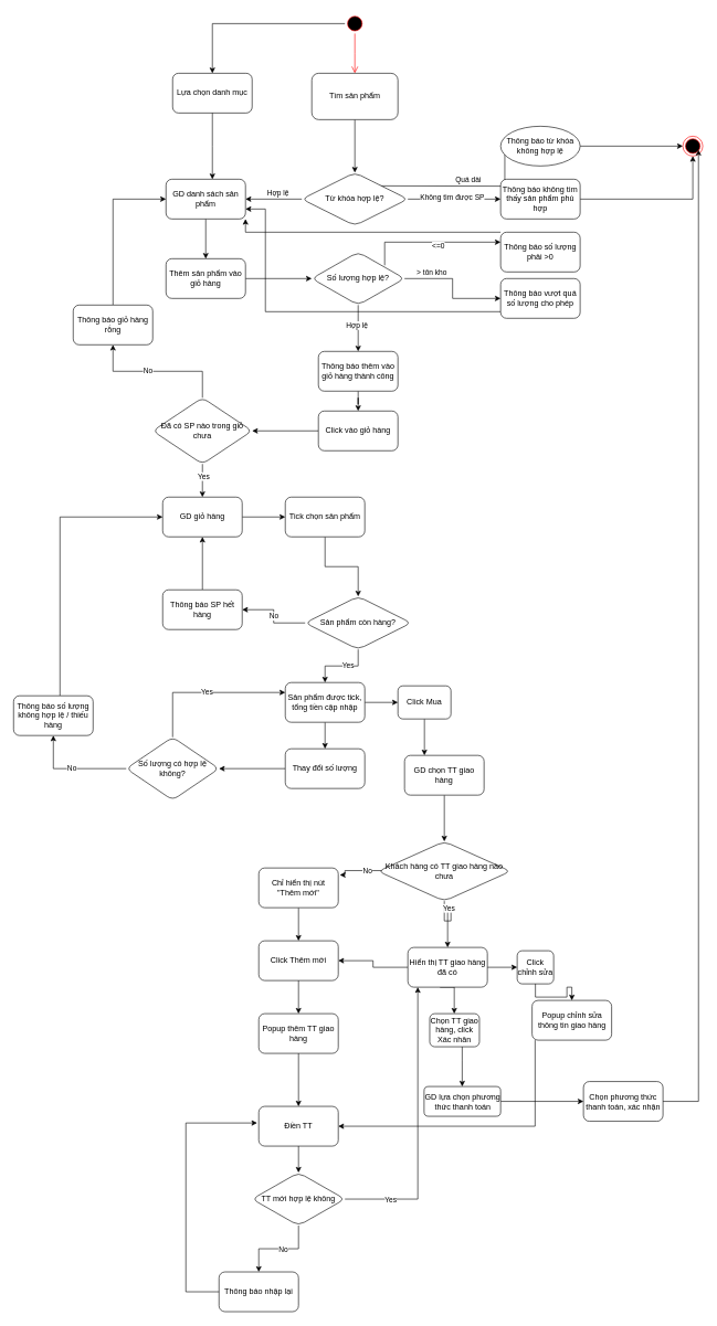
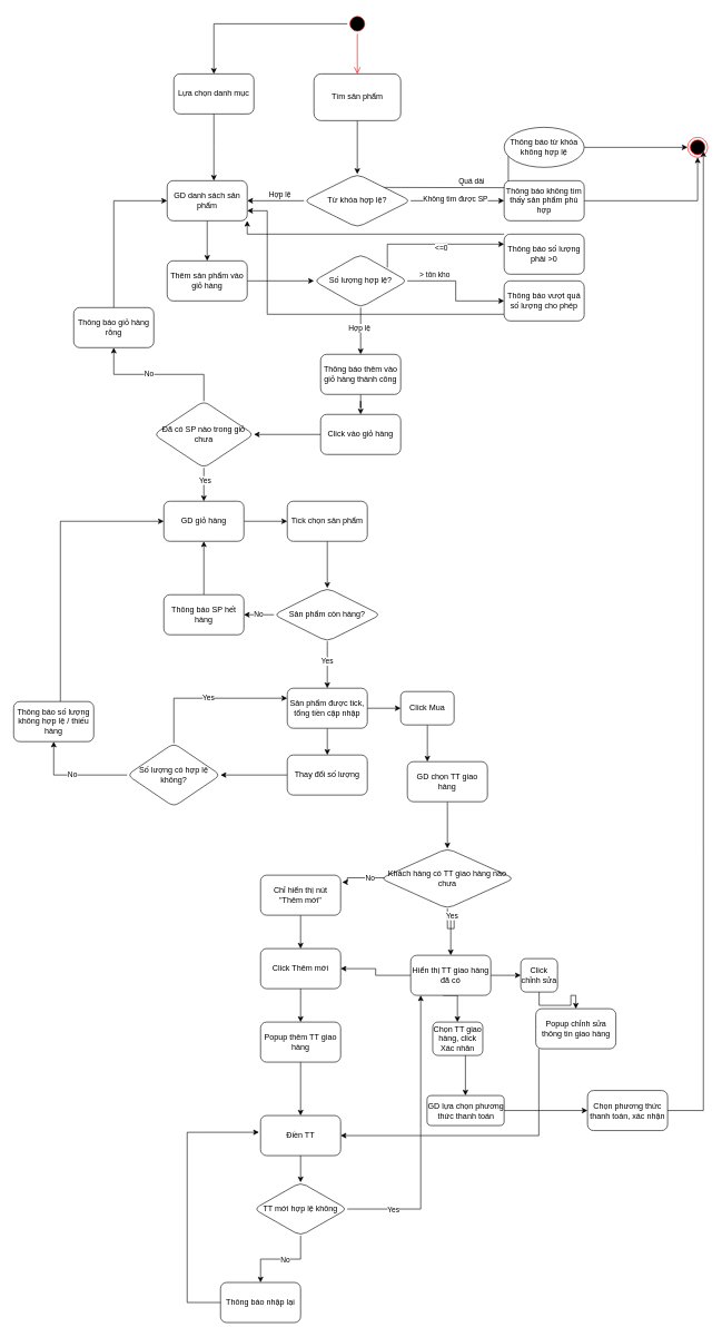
  <mxCell id="0" />
  <mxCell id="1" parent="0" />
  <mxCell id="2" style="edgeStyle=orthogonalEdgeStyle;rounded=0;orthogonalLoop=1;jettySize=auto;html=1;" edge="1" parent="1" source="3" target="21"><mxGeometry relative="1" as="geometry" /></mxCell>
  <mxCell id="3" value="" style="ellipse;html=1;shape=startState;fillColor=#000000;strokeColor=#ff0000;" vertex="1" parent="1"><mxGeometry x="520" y="20" width="30" height="30" as="geometry" /></mxCell>
  <mxCell id="4" value="" style="edgeStyle=orthogonalEdgeStyle;html=1;verticalAlign=bottom;endArrow=open;endSize=8;strokeColor=#ff0000;rounded=0;" edge="1" source="3" parent="1"><mxGeometry relative="1" as="geometry"><mxPoint x="535" y="110" as="targetPoint" /></mxGeometry></mxCell>
  <mxCell id="5" value="" style="edgeStyle=orthogonalEdgeStyle;rounded=0;orthogonalLoop=1;jettySize=auto;html=1;" edge="1" parent="1" source="6" target="13"><mxGeometry relative="1" as="geometry" /></mxCell>
  <mxCell id="6" value="Tìm sản phẩm" style="rounded=1;whiteSpace=wrap;html=1;" vertex="1" parent="1"><mxGeometry x="470" y="110" width="130" height="70" as="geometry" /></mxCell>
  <mxCell id="7" value="" style="edgeStyle=orthogonalEdgeStyle;rounded=0;orthogonalLoop=1;jettySize=auto;html=1;" edge="1" parent="1" source="13" target="15"><mxGeometry relative="1" as="geometry" /></mxCell>
  <mxCell id="8" value="Hợp lệ" style="edgeLabel;html=1;align=center;verticalAlign=middle;resizable=0;points=[];" vertex="1" connectable="0" parent="7"><mxGeometry x="-0.129" y="-2" relative="1" as="geometry"><mxPoint y="-8" as="offset" /></mxGeometry></mxCell>
  <mxCell id="9" value="" style="edgeStyle=orthogonalEdgeStyle;rounded=0;orthogonalLoop=1;jettySize=auto;html=1;entryX=0;entryY=0.25;entryDx=0;entryDy=0;exitX=1;exitY=0.5;exitDx=0;exitDy=0;" edge="1" parent="1" target="17"><mxGeometry relative="1" as="geometry"><mxPoint x="560" y="280" as="sourcePoint" /><mxPoint x="700" y="200" as="targetPoint" /></mxGeometry></mxCell>
  <mxCell id="10" value="Quá dài" style="edgeLabel;html=1;align=center;verticalAlign=middle;resizable=0;points=[];" vertex="1" connectable="0" parent="9"><mxGeometry x="0.06" y="-3" relative="1" as="geometry"><mxPoint y="-13" as="offset" /></mxGeometry></mxCell>
  <mxCell id="11" value="" style="edgeStyle=orthogonalEdgeStyle;rounded=0;orthogonalLoop=1;jettySize=auto;html=1;" edge="1" parent="1" source="13" target="20"><mxGeometry relative="1" as="geometry" /></mxCell>
  <mxCell id="12" value="Không tìm được SP" style="edgeLabel;html=1;align=center;verticalAlign=middle;resizable=0;points=[];" vertex="1" connectable="0" parent="11"><mxGeometry x="-0.057" y="3" relative="1" as="geometry"><mxPoint as="offset" /></mxGeometry></mxCell>
  <mxCell id="13" value="Từ khóa hợp lệ?" style="rhombus;whiteSpace=wrap;html=1;rounded=1;" vertex="1" parent="1"><mxGeometry x="455" y="260" width="160" height="80" as="geometry" /></mxCell>
  <mxCell id="14" value="" style="edgeStyle=orthogonalEdgeStyle;rounded=0;orthogonalLoop=1;jettySize=auto;html=1;" edge="1" parent="1" source="15" target="24"><mxGeometry relative="1" as="geometry" /></mxCell>
  <mxCell id="15" value="GD danh sách sản phẩm" style="whiteSpace=wrap;html=1;rounded=1;" vertex="1" parent="1"><mxGeometry x="250" y="270" width="120" height="60" as="geometry" /></mxCell>
  <mxCell id="16" style="edgeStyle=orthogonalEdgeStyle;rounded=0;orthogonalLoop=1;jettySize=auto;html=1;" edge="1" parent="1" source="17" target="18"><mxGeometry relative="1" as="geometry" /></mxCell>
  <mxCell id="17" value="Thông báo từ khóa không hợp lệ" style="ellipse;whiteSpace=wrap;html=1;" vertex="1" parent="1"><mxGeometry x="755" y="190" width="120" height="60" as="geometry" /></mxCell>
  <mxCell id="18" value="" style="ellipse;html=1;shape=endState;fillColor=#000000;strokeColor=#ff0000;" vertex="1" parent="1"><mxGeometry x="1030" y="205" width="30" height="30" as="geometry" /></mxCell>
  <mxCell id="19" style="edgeStyle=orthogonalEdgeStyle;rounded=0;orthogonalLoop=1;jettySize=auto;html=1;entryX=0.5;entryY=1;entryDx=0;entryDy=0;" edge="1" parent="1" source="20" target="18"><mxGeometry relative="1" as="geometry" /></mxCell>
  <mxCell id="20" value="Thông báo không tìm thấy sản phẩm phù hợp" style="whiteSpace=wrap;html=1;rounded=1;" vertex="1" parent="1"><mxGeometry x="755" y="270" width="120" height="60" as="geometry" /></mxCell>
  <mxCell id="21" value="Lựa chọn danh mục" style="rounded=1;whiteSpace=wrap;html=1;" vertex="1" parent="1"><mxGeometry y="110" width="120" height="60" as="geometry" x="260" /></mxCell>
  <mxCell id="22" style="edgeStyle=orthogonalEdgeStyle;rounded=0;orthogonalLoop=1;jettySize=auto;html=1;" edge="1" parent="1" source="21"><mxGeometry relative="1" as="geometry"><mxPoint x="320" y="270" as="targetPoint" /></mxGeometry></mxCell>
  <mxCell id="23" value="" style="edgeStyle=orthogonalEdgeStyle;rounded=0;orthogonalLoop=1;jettySize=auto;html=1;" edge="1" parent="1" source="24" target="31"><mxGeometry relative="1" as="geometry" /></mxCell>
  <mxCell id="24" value="Thêm sản phẩm vào giỏ hàng" style="whiteSpace=wrap;html=1;rounded=1;" vertex="1" parent="1"><mxGeometry x="250" y="390" width="120" height="60" as="geometry" /></mxCell>
  <mxCell id="25" value="" style="edgeStyle=orthogonalEdgeStyle;rounded=0;orthogonalLoop=1;jettySize=auto;html=1;" edge="1" parent="1" source="31" target="33"><mxGeometry relative="1" as="geometry" /></mxCell>
  <mxCell id="26" value="Hợp lệ" style="edgeLabel;html=1;align=center;verticalAlign=middle;resizable=0;points=[];" vertex="1" connectable="0" parent="25"><mxGeometry x="-0.133" y="-3" relative="1" as="geometry"><mxPoint as="offset" /></mxGeometry></mxCell>
  <mxCell id="27" value="" style="edgeStyle=orthogonalEdgeStyle;rounded=0;orthogonalLoop=1;jettySize=auto;html=1;entryX=0;entryY=0.25;entryDx=0;entryDy=0;" edge="1" parent="1" target="35"><mxGeometry relative="1" as="geometry"><mxPoint x="580" y="400" as="sourcePoint" /><mxPoint x="725" y="360" as="targetPoint" /><Array as="points"><mxPoint x="580" y="365" /></Array></mxGeometry></mxCell>
  <mxCell id="28" value="&amp;lt;=0" style="edgeLabel;html=1;align=center;verticalAlign=middle;resizable=0;points=[];" vertex="1" connectable="0" parent="27"><mxGeometry relative="1" as="geometry"><mxPoint x="10" y="5" as="offset" /></mxGeometry></mxCell>
  <mxCell id="29" value="" style="edgeStyle=orthogonalEdgeStyle;rounded=0;orthogonalLoop=1;jettySize=auto;html=1;" edge="1" parent="1" source="31" target="37"><mxGeometry relative="1" as="geometry" /></mxCell>
  <mxCell id="30" value="&amp;gt; tôn kho" style="edgeLabel;html=1;align=center;verticalAlign=middle;resizable=0;points=[];" vertex="1" connectable="0" parent="29"><mxGeometry x="-0.726" y="3" relative="1" as="geometry"><mxPoint x="16" y="-7" as="offset" /></mxGeometry></mxCell>
  <mxCell id="31" value="Số lượng hợp lệ?" style="rhombus;whiteSpace=wrap;html=1;rounded=1;" vertex="1" parent="1"><mxGeometry x="470" y="380" width="140" height="80" as="geometry" /></mxCell>
  <mxCell id="32" value="" style="edgeStyle=orthogonalEdgeStyle;rounded=0;orthogonalLoop=1;jettySize=auto;html=1;" edge="1" parent="1" source="33" target="39"><mxGeometry relative="1" as="geometry" /></mxCell>
  <mxCell id="33" value="Thông báo thêm vào giỏ hàng thành công" style="whiteSpace=wrap;html=1;rounded=1;" vertex="1" parent="1"><mxGeometry x="480" y="530" width="120" height="60" as="geometry" /></mxCell>
  <mxCell id="34" style="edgeStyle=orthogonalEdgeStyle;rounded=0;orthogonalLoop=1;jettySize=auto;html=1;entryX=1;entryY=1;entryDx=0;entryDy=0;" edge="1" parent="1" source="35" target="15"><mxGeometry relative="1" as="geometry"><Array as="points"><mxPoint x="370" y="350" /></Array></mxGeometry></mxCell>
  <mxCell id="35" value="Thông báo số lượng phải &amp;gt;0" style="whiteSpace=wrap;html=1;rounded=1;" vertex="1" parent="1"><mxGeometry x="755" y="350" width="120" height="60" as="geometry" /></mxCell>
  <mxCell id="36" style="edgeStyle=orthogonalEdgeStyle;rounded=0;orthogonalLoop=1;jettySize=auto;html=1;entryX=1;entryY=0.75;entryDx=0;entryDy=0;" edge="1" parent="1" source="37" target="15"><mxGeometry relative="1" as="geometry"><Array as="points"><mxPoint x="400" y="470" /><mxPoint x="400" y="315" /></Array></mxGeometry></mxCell>
  <mxCell id="37" value="Thông báo vượt quá số lượng cho phép" style="whiteSpace=wrap;html=1;rounded=1;" vertex="1" parent="1"><mxGeometry x="755" y="420" width="120" height="60" as="geometry" /></mxCell>
  <mxCell id="38" value="" style="edgeStyle=orthogonalEdgeStyle;rounded=0;orthogonalLoop=1;jettySize=auto;html=1;" edge="1" parent="1" source="39" target="44"><mxGeometry relative="1" as="geometry" /></mxCell>
  <mxCell id="39" value="Click vào giỏ hàng" style="whiteSpace=wrap;html=1;rounded=1;" vertex="1" parent="1"><mxGeometry x="480" y="620" width="120" height="60" as="geometry" /></mxCell>
  <mxCell id="40" value="" style="edgeStyle=orthogonalEdgeStyle;rounded=0;orthogonalLoop=1;jettySize=auto;html=1;" edge="1" parent="1" source="44" target="46"><mxGeometry relative="1" as="geometry" /></mxCell>
  <mxCell id="41" value="No" style="edgeLabel;html=1;align=center;verticalAlign=middle;resizable=0;points=[];" vertex="1" connectable="0" parent="40"><mxGeometry x="0.144" y="-2" relative="1" as="geometry"><mxPoint as="offset" /></mxGeometry></mxCell>
  <mxCell id="42" value="" style="edgeStyle=orthogonalEdgeStyle;rounded=0;orthogonalLoop=1;jettySize=auto;html=1;" edge="1" parent="1" source="44" target="48"><mxGeometry relative="1" as="geometry" /></mxCell>
  <mxCell id="43" value="Yes" style="edgeLabel;html=1;align=center;verticalAlign=middle;resizable=0;points=[];" vertex="1" connectable="0" parent="42"><mxGeometry x="-0.28" y="1" relative="1" as="geometry"><mxPoint as="offset" /></mxGeometry></mxCell>
  <mxCell id="44" value="Đã có SP nào trong giỏ chưa" style="rhombus;whiteSpace=wrap;html=1;rounded=1;" vertex="1" parent="1"><mxGeometry x="230" y="600" width="150" height="100" as="geometry" /></mxCell>
  <mxCell id="45" style="edgeStyle=orthogonalEdgeStyle;rounded=0;orthogonalLoop=1;jettySize=auto;html=1;entryX=0;entryY=0.5;entryDx=0;entryDy=0;" edge="1" parent="1" source="46" target="15"><mxGeometry relative="1" as="geometry"><Array as="points"><mxPoint x="170" y="300" /></Array></mxGeometry></mxCell>
  <mxCell id="46" value="Thông báo giỏ hàng rỗng" style="whiteSpace=wrap;html=1;rounded=1;" vertex="1" parent="1"><mxGeometry x="110" y="460" width="120" height="60" as="geometry" /></mxCell>
  <mxCell id="47" value="" style="edgeStyle=orthogonalEdgeStyle;rounded=0;orthogonalLoop=1;jettySize=auto;html=1;" edge="1" parent="1" source="48" target="50"><mxGeometry relative="1" as="geometry" /></mxCell>
  <mxCell id="48" value="GD giỏ hàng" style="whiteSpace=wrap;html=1;rounded=1;" vertex="1" parent="1"><mxGeometry x="245" y="750" width="120" height="60" as="geometry" /></mxCell>
  <mxCell id="49" value="" style="edgeStyle=orthogonalEdgeStyle;rounded=0;orthogonalLoop=1;jettySize=auto;html=1;" edge="1" parent="1" source="50" target="54"><mxGeometry relative="1" as="geometry" /></mxCell>
  <mxCell id="50" value="Tick chọn sản phẩm" style="whiteSpace=wrap;html=1;rounded=1;" vertex="1" parent="1"><mxGeometry x="430" y="750" width="120" height="60" as="geometry" /></mxCell>
  <mxCell id="51" value="No" style="edgeStyle=orthogonalEdgeStyle;rounded=0;orthogonalLoop=1;jettySize=auto;html=1;" edge="1" parent="1" source="54" target="56"><mxGeometry relative="1" as="geometry" /></mxCell>
  <mxCell id="52" value="" style="edgeStyle=orthogonalEdgeStyle;rounded=0;orthogonalLoop=1;jettySize=auto;html=1;" edge="1" parent="1" source="54" target="59"><mxGeometry relative="1" as="geometry" /></mxCell>
  <mxCell id="53" value="Yes" style="edgeLabel;html=1;align=center;verticalAlign=middle;resizable=0;points=[];" vertex="1" connectable="0" parent="52"><mxGeometry x="-0.178" y="-1" relative="1" as="geometry"><mxPoint as="offset" /></mxGeometry></mxCell>
- <mxCell id="54" value="Sản phẩm còn hàng?" style="rhombus;whiteSpace=wrap;html=1;rounded=1;" vertex="1" parent="1"><mxGeometry x="460" y="900" width="160" height="80" as="geometry" /></mxCell>
+ <mxCell id="54" value="Sản phẩm còn hàng?" style="rhombus;whiteSpace=wrap;html=1;rounded=1;" vertex="1" parent="1"><mxGeometry x="410" y="880" width="160" height="80" as="geometry" /></mxCell>
  <mxCell id="55" style="edgeStyle=orthogonalEdgeStyle;rounded=0;orthogonalLoop=1;jettySize=auto;html=1;entryX=0.5;entryY=1;entryDx=0;entryDy=0;" edge="1" parent="1" source="56" target="48"><mxGeometry relative="1" as="geometry" /></mxCell>
  <mxCell id="56" value="Thông báo SP hết hàng" style="whiteSpace=wrap;html=1;rounded=1;" vertex="1" parent="1"><mxGeometry x="245" y="890" width="120" height="60" as="geometry" /></mxCell>
  <mxCell id="57" value="" style="edgeStyle=orthogonalEdgeStyle;rounded=0;orthogonalLoop=1;jettySize=auto;html=1;" edge="1" parent="1" source="59" target="61"><mxGeometry relative="1" as="geometry" /></mxCell>
  <mxCell id="58" value="" style="edgeStyle=orthogonalEdgeStyle;rounded=0;orthogonalLoop=1;jettySize=auto;html=1;" edge="1" parent="1" source="59" target="69"><mxGeometry relative="1" as="geometry" /></mxCell>
  <mxCell id="59" value="Sản phẩm được tick, tổng tiền cập nhập" style="whiteSpace=wrap;html=1;rounded=1;" vertex="1" parent="1"><mxGeometry x="430" y="1030" width="120" height="60" as="geometry" /></mxCell>
  <mxCell id="60" value="" style="edgeStyle=orthogonalEdgeStyle;rounded=0;orthogonalLoop=1;jettySize=auto;html=1;" edge="1" parent="1" source="61" target="65"><mxGeometry relative="1" as="geometry" /></mxCell>
  <mxCell id="61" value="Thay đổi số lượng" style="whiteSpace=wrap;html=1;rounded=1;" vertex="1" parent="1"><mxGeometry x="430" y="1130" width="120" height="60" as="geometry" /></mxCell>
  <mxCell id="62" value="Yes" style="edgeStyle=orthogonalEdgeStyle;rounded=0;orthogonalLoop=1;jettySize=auto;html=1;entryX=0;entryY=0.25;entryDx=0;entryDy=0;" edge="1" parent="1" source="65" target="59"><mxGeometry relative="1" as="geometry"><Array as="points"><mxPoint y="1045" x="260" /></Array></mxGeometry></mxCell>
  <mxCell id="63" value="" style="edgeStyle=orthogonalEdgeStyle;rounded=0;orthogonalLoop=1;jettySize=auto;html=1;" edge="1" parent="1" source="65" target="67"><mxGeometry relative="1" as="geometry" /></mxCell>
  <mxCell id="64" value="No" style="edgeLabel;html=1;align=center;verticalAlign=middle;resizable=0;points=[];" vertex="1" connectable="0" parent="63"><mxGeometry x="0.037" y="-1" relative="1" as="geometry"><mxPoint as="offset" /></mxGeometry></mxCell>
  <mxCell id="65" value="Số lượng có hợp lệ không?" style="rhombus;whiteSpace=wrap;html=1;rounded=1;" vertex="1" parent="1"><mxGeometry x="190" y="1112.5" width="140" height="95" as="geometry" /></mxCell>
  <mxCell id="66" style="edgeStyle=orthogonalEdgeStyle;rounded=0;orthogonalLoop=1;jettySize=auto;html=1;entryX=0;entryY=0.5;entryDx=0;entryDy=0;" edge="1" parent="1" source="67" target="48"><mxGeometry relative="1" as="geometry"><Array as="points"><mxPoint x="90" y="780" /></Array></mxGeometry></mxCell>
  <mxCell id="67" value="Thông báo số lượng không hợp lệ / thiếu hàng" style="whiteSpace=wrap;html=1;rounded=1;" vertex="1" parent="1"><mxGeometry x="20" y="1050" width="120" height="60" as="geometry" /></mxCell>
  <mxCell id="68" value="" style="edgeStyle=orthogonalEdgeStyle;rounded=0;orthogonalLoop=1;jettySize=auto;html=1;" edge="1" parent="1" source="69" target="71"><mxGeometry relative="1" as="geometry"><Array as="points"><mxPoint x="640" y="1130" /><mxPoint x="640" y="1130" /></Array></mxGeometry></mxCell>
  <mxCell id="69" value="Click Mua" style="whiteSpace=wrap;html=1;rounded=1;" vertex="1" parent="1"><mxGeometry x="600" y="1035" width="80" height="50" as="geometry" /></mxCell>
  <mxCell id="70" value="" style="edgeStyle=orthogonalEdgeStyle;rounded=0;orthogonalLoop=1;jettySize=auto;html=1;" edge="1" parent="1" source="71" target="76"><mxGeometry relative="1" as="geometry" /></mxCell>
  <mxCell id="71" value="GD chọn TT giao hàng" style="whiteSpace=wrap;html=1;rounded=1;" vertex="1" parent="1"><mxGeometry x="610" y="1140" width="120" height="60" as="geometry" /></mxCell>
  <mxCell id="72" value="" style="edgeStyle=orthogonalEdgeStyle;rounded=0;orthogonalLoop=1;jettySize=auto;html=1;entryX=1.019;entryY=0.175;entryDx=0;entryDy=0;exitX=0.067;exitY=0.589;exitDx=0;exitDy=0;exitPerimeter=0;entryPerimeter=0;" edge="1" parent="1" target="78"><mxGeometry relative="1" as="geometry"><mxPoint x="593.4" y="1323.01" as="sourcePoint" /><mxPoint x="400" y="1325" as="targetPoint" /><Array as="points"><mxPoint x="593" y="1314" /><mxPoint x="520" y="1314" /><mxPoint x="520" y="1320" /></Array></mxGeometry></mxCell>
  <mxCell id="73" value="No" style="edgeLabel;html=1;align=center;verticalAlign=middle;resizable=0;points=[];" vertex="1" connectable="0" parent="72"><mxGeometry x="0.011" relative="1" as="geometry"><mxPoint as="offset" /></mxGeometry></mxCell>
  <mxCell id="74" value="" style="edgeStyle=orthogonalEdgeStyle;rounded=0;orthogonalLoop=1;jettySize=auto;html=1;" edge="1" parent="1" source="76" target="82"><mxGeometry relative="1" as="geometry"><Array as="points"><mxPoint x="670" y="1390" /><mxPoint x="680" y="1390" /><mxPoint x="680" y="1370" /><mxPoint x="675" y="1370" /></Array></mxGeometry></mxCell>
  <mxCell id="75" value="Yes" style="edgeLabel;html=1;align=center;verticalAlign=middle;resizable=0;points=[];" vertex="1" connectable="0" parent="74"><mxGeometry x="0.029" relative="1" as="geometry"><mxPoint as="offset" /></mxGeometry></mxCell>
  <mxCell id="76" value="Khách hàng có TT giao hàng nào chưa" style="rhombus;whiteSpace=wrap;html=1;rounded=1;" vertex="1" parent="1"><mxGeometry x="570" y="1270" width="200" height="90" as="geometry" /></mxCell>
  <mxCell id="77" value="" style="edgeStyle=orthogonalEdgeStyle;rounded=0;orthogonalLoop=1;jettySize=auto;html=1;" edge="1" parent="1" source="78" target="84"><mxGeometry relative="1" as="geometry" /></mxCell>
  <mxCell id="78" value="Chỉ hiển thị nút &quot;Thêm mới&quot;" style="whiteSpace=wrap;html=1;rounded=1;" vertex="1" parent="1"><mxGeometry x="390" y="1310" width="120" height="60" as="geometry" /></mxCell>
  <mxCell id="79" style="edgeStyle=orthogonalEdgeStyle;rounded=0;orthogonalLoop=1;jettySize=auto;html=1;entryX=1;entryY=0.5;entryDx=0;entryDy=0;" edge="1" parent="1" source="82" target="84"><mxGeometry relative="1" as="geometry" /></mxCell>
  <mxCell id="80" value="" style="edgeStyle=orthogonalEdgeStyle;rounded=0;orthogonalLoop=1;jettySize=auto;html=1;" edge="1" parent="1" source="82" target="97"><mxGeometry relative="1" as="geometry" /></mxCell>
  <mxCell id="81" value="" style="edgeStyle=orthogonalEdgeStyle;rounded=0;orthogonalLoop=1;jettySize=auto;html=1;" edge="1" parent="1" target="101"><mxGeometry relative="1" as="geometry"><mxPoint x="663.5" y="1490" as="sourcePoint" /><mxPoint x="685.985" y="1570" as="targetPoint" /><Array as="points"><mxPoint x="685" y="1490" /></Array></mxGeometry></mxCell>
  <mxCell id="82" value="Hiển thị TT giao hàng đã có" style="whiteSpace=wrap;html=1;rounded=1;" vertex="1" parent="1"><mxGeometry x="615" y="1430" width="120" height="60" as="geometry" /></mxCell>
  <mxCell id="83" value="" style="edgeStyle=orthogonalEdgeStyle;rounded=0;orthogonalLoop=1;jettySize=auto;html=1;" edge="1" parent="1" source="84" target="86"><mxGeometry relative="1" as="geometry" /></mxCell>
  <mxCell id="84" value="Click Thêm mới" style="whiteSpace=wrap;html=1;rounded=1;" vertex="1" parent="1"><mxGeometry x="390" y="1420" width="120" height="60" as="geometry" /></mxCell>
  <mxCell id="85" value="" style="edgeStyle=orthogonalEdgeStyle;rounded=0;orthogonalLoop=1;jettySize=auto;html=1;" edge="1" parent="1" source="86" target="88"><mxGeometry relative="1" as="geometry" /></mxCell>
  <mxCell id="86" value="Popup thêm TT giao hàng" style="whiteSpace=wrap;html=1;rounded=1;" vertex="1" parent="1"><mxGeometry x="390" y="1530" width="120" height="60" as="geometry" /></mxCell>
  <mxCell id="87" value="" style="edgeStyle=orthogonalEdgeStyle;rounded=0;orthogonalLoop=1;jettySize=auto;html=1;" edge="1" parent="1" source="88" target="93"><mxGeometry relative="1" as="geometry" /></mxCell>
  <mxCell id="88" value="Điền TT" style="whiteSpace=wrap;html=1;rounded=1;" vertex="1" parent="1"><mxGeometry x="390" y="1670" width="120" height="60" as="geometry" /></mxCell>
  <mxCell id="89" value="" style="edgeStyle=orthogonalEdgeStyle;rounded=0;orthogonalLoop=1;jettySize=auto;html=1;" edge="1" parent="1" source="93" target="94"><mxGeometry relative="1" as="geometry" /></mxCell>
  <mxCell id="90" value="No" style="edgeLabel;html=1;align=center;verticalAlign=middle;resizable=0;points=[];" vertex="1" connectable="0" parent="89"><mxGeometry x="-0.098" relative="1" as="geometry"><mxPoint as="offset" /></mxGeometry></mxCell>
  <mxCell id="91" style="edgeStyle=orthogonalEdgeStyle;rounded=0;orthogonalLoop=1;jettySize=auto;html=1;" edge="1" parent="1" source="93"><mxGeometry relative="1" as="geometry"><mxPoint x="630" y="1490" as="targetPoint" /><Array as="points"><mxPoint x="630" y="1810" /><mxPoint x="630" y="1490" /></Array></mxGeometry></mxCell>
  <mxCell id="92" value="Yes" style="edgeLabel;html=1;align=center;verticalAlign=middle;resizable=0;points=[];" vertex="1" connectable="0" parent="91"><mxGeometry x="-0.682" y="-1" relative="1" as="geometry"><mxPoint as="offset" /></mxGeometry></mxCell>
  <mxCell id="93" value="TT mới hợp lệ không" style="rhombus;whiteSpace=wrap;html=1;rounded=1;" vertex="1" parent="1"><mxGeometry x="380" y="1770" width="140" height="80" as="geometry" /></mxCell>
  <mxCell id="94" value="Thông báo nhập lại" style="whiteSpace=wrap;html=1;rounded=1;" vertex="1" parent="1"><mxGeometry x="330" y="1920" width="120" height="60" as="geometry" /></mxCell>
  <mxCell id="95" style="edgeStyle=orthogonalEdgeStyle;rounded=0;orthogonalLoop=1;jettySize=auto;html=1;entryX=-0.02;entryY=0.418;entryDx=0;entryDy=0;entryPerimeter=0;" edge="1" parent="1" source="94" target="88"><mxGeometry relative="1" as="geometry"><Array as="points"><mxPoint x="280" y="1950" /><mxPoint x="280" y="1695" /></Array></mxGeometry></mxCell>
  <mxCell id="96" value="" style="edgeStyle=orthogonalEdgeStyle;rounded=0;orthogonalLoop=1;jettySize=auto;html=1;" edge="1" parent="1" source="97" target="99"><mxGeometry relative="1" as="geometry" /></mxCell>
  <mxCell id="97" value="Click chỉnh sửa" style="whiteSpace=wrap;html=1;rounded=1;" vertex="1" parent="1"><mxGeometry x="780" y="1435" width="55" height="50" as="geometry" /></mxCell>
  <mxCell id="98" style="edgeStyle=orthogonalEdgeStyle;rounded=0;orthogonalLoop=1;jettySize=auto;html=1;entryX=1;entryY=0.5;entryDx=0;entryDy=0;" edge="1" parent="1" source="99" target="88"><mxGeometry relative="1" as="geometry"><Array as="points"><mxPoint x="807" y="1700" /></Array></mxGeometry></mxCell>
  <mxCell id="99" value="Popup chỉnh sửa thông tin giao hàng" style="whiteSpace=wrap;html=1;rounded=1;" vertex="1" parent="1"><mxGeometry x="802.5" y="1510" width="120" height="60" as="geometry" /></mxCell>
  <mxCell id="100" value="" style="edgeStyle=orthogonalEdgeStyle;rounded=0;orthogonalLoop=1;jettySize=auto;html=1;" edge="1" parent="1" source="101" target="103"><mxGeometry relative="1" as="geometry"><Array as="points"><mxPoint x="697" y="1600" /><mxPoint x="697" y="1600" /></Array></mxGeometry></mxCell>
  <mxCell id="101" value="Chọn TT giao hàng, click Xác nhân" style="whiteSpace=wrap;html=1;rounded=1;" vertex="1" parent="1"><mxGeometry x="648" y="1530" width="75" height="50" as="geometry" /></mxCell>
  <mxCell id="102" value="" style="edgeStyle=orthogonalEdgeStyle;rounded=0;orthogonalLoop=1;jettySize=auto;html=1;" edge="1" parent="1" source="103" target="104"><mxGeometry relative="1" as="geometry" /></mxCell>
  <mxCell id="103" value="GD lựa chọn phương thức thanh toán" style="whiteSpace=wrap;html=1;rounded=1;" vertex="1" parent="1"><mxGeometry x="639.5" y="1640" width="115.5" height="45" as="geometry" /></mxCell>
  <mxCell id="104" value="Chọn phương thức thanh toán, xác nhận" style="whiteSpace=wrap;html=1;rounded=1;" vertex="1" parent="1"><mxGeometry x="880" y="1632.5" width="120" height="60" as="geometry" /></mxCell>
  <mxCell id="105" style="edgeStyle=orthogonalEdgeStyle;rounded=0;orthogonalLoop=1;jettySize=auto;html=1;entryX=0.785;entryY=0.689;entryDx=0;entryDy=0;entryPerimeter=0;" edge="1" parent="1" source="104" target="18"><mxGeometry relative="1" as="geometry" /></mxCell>
